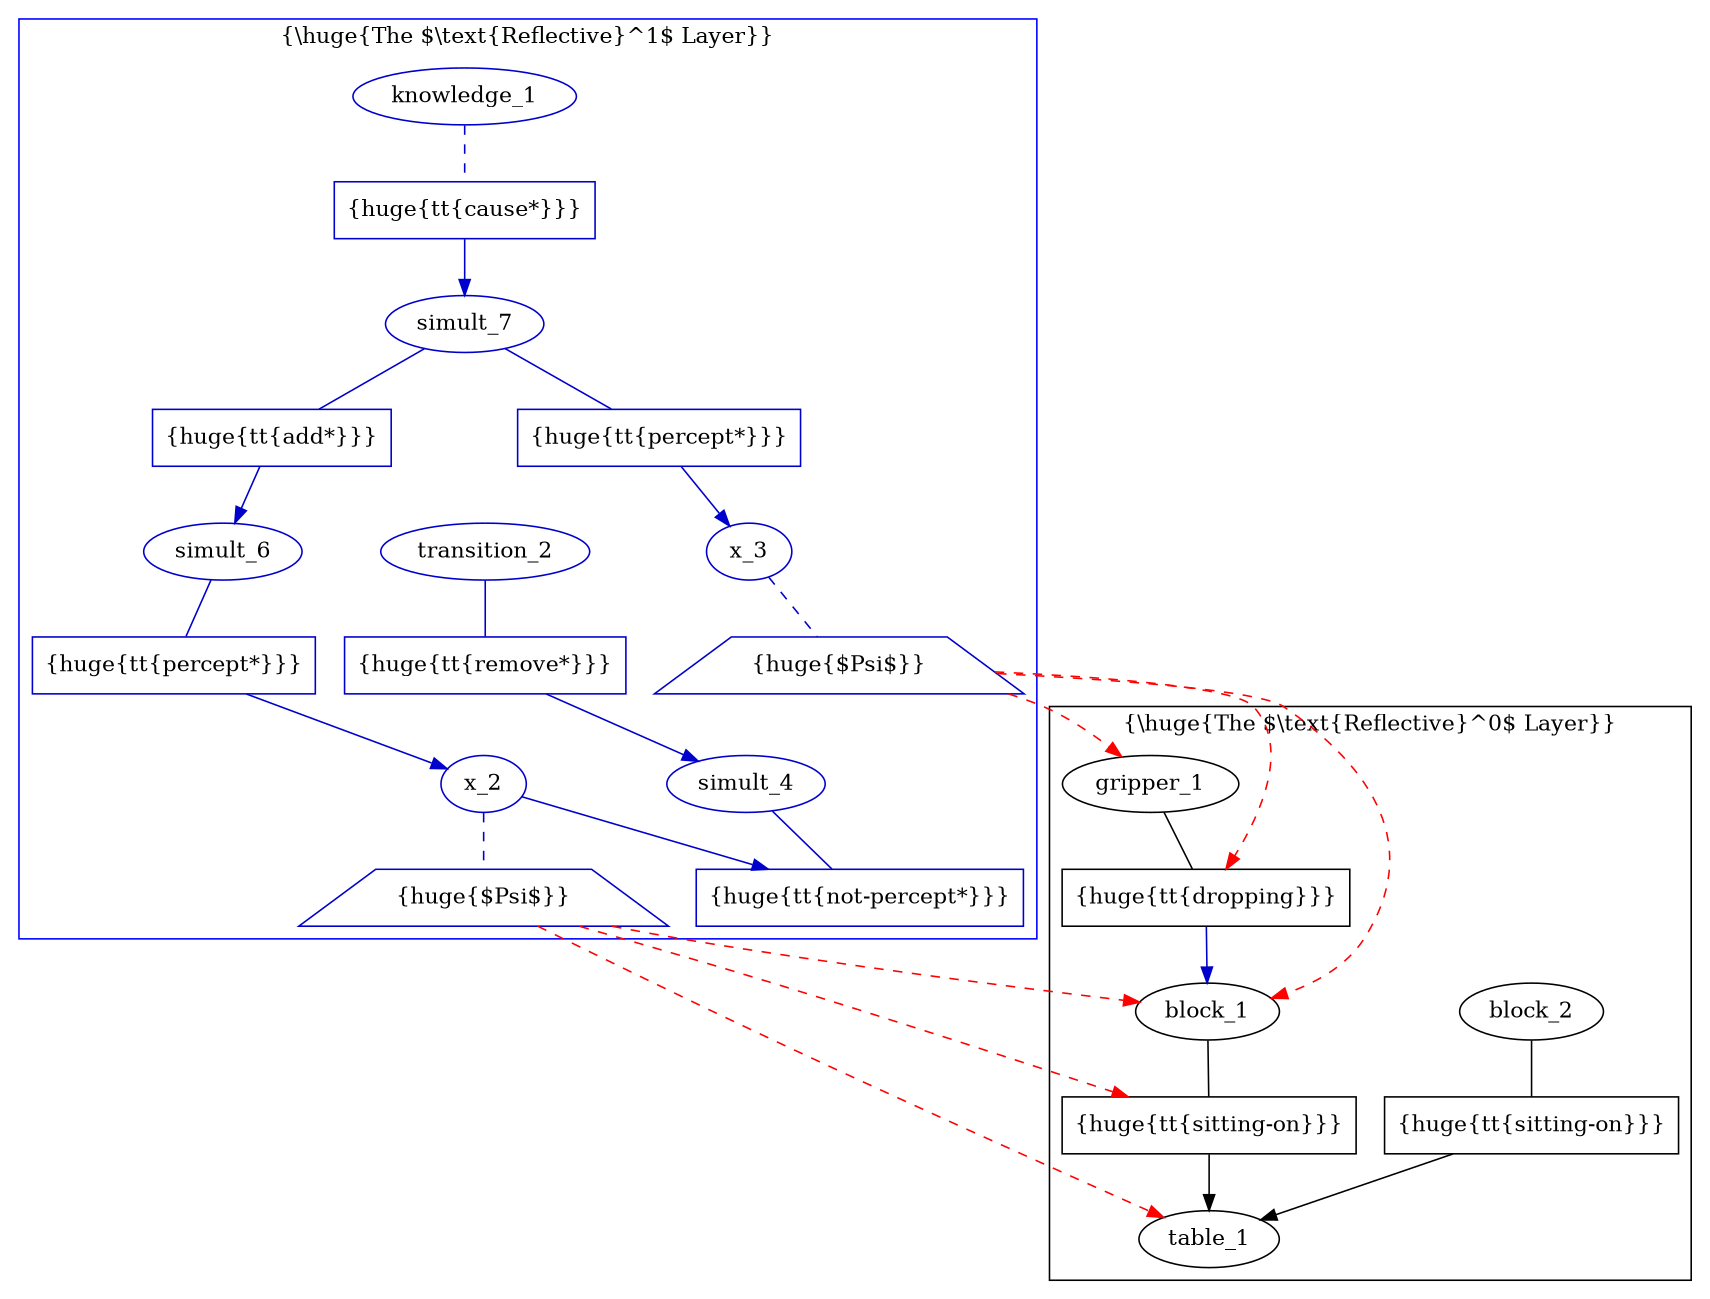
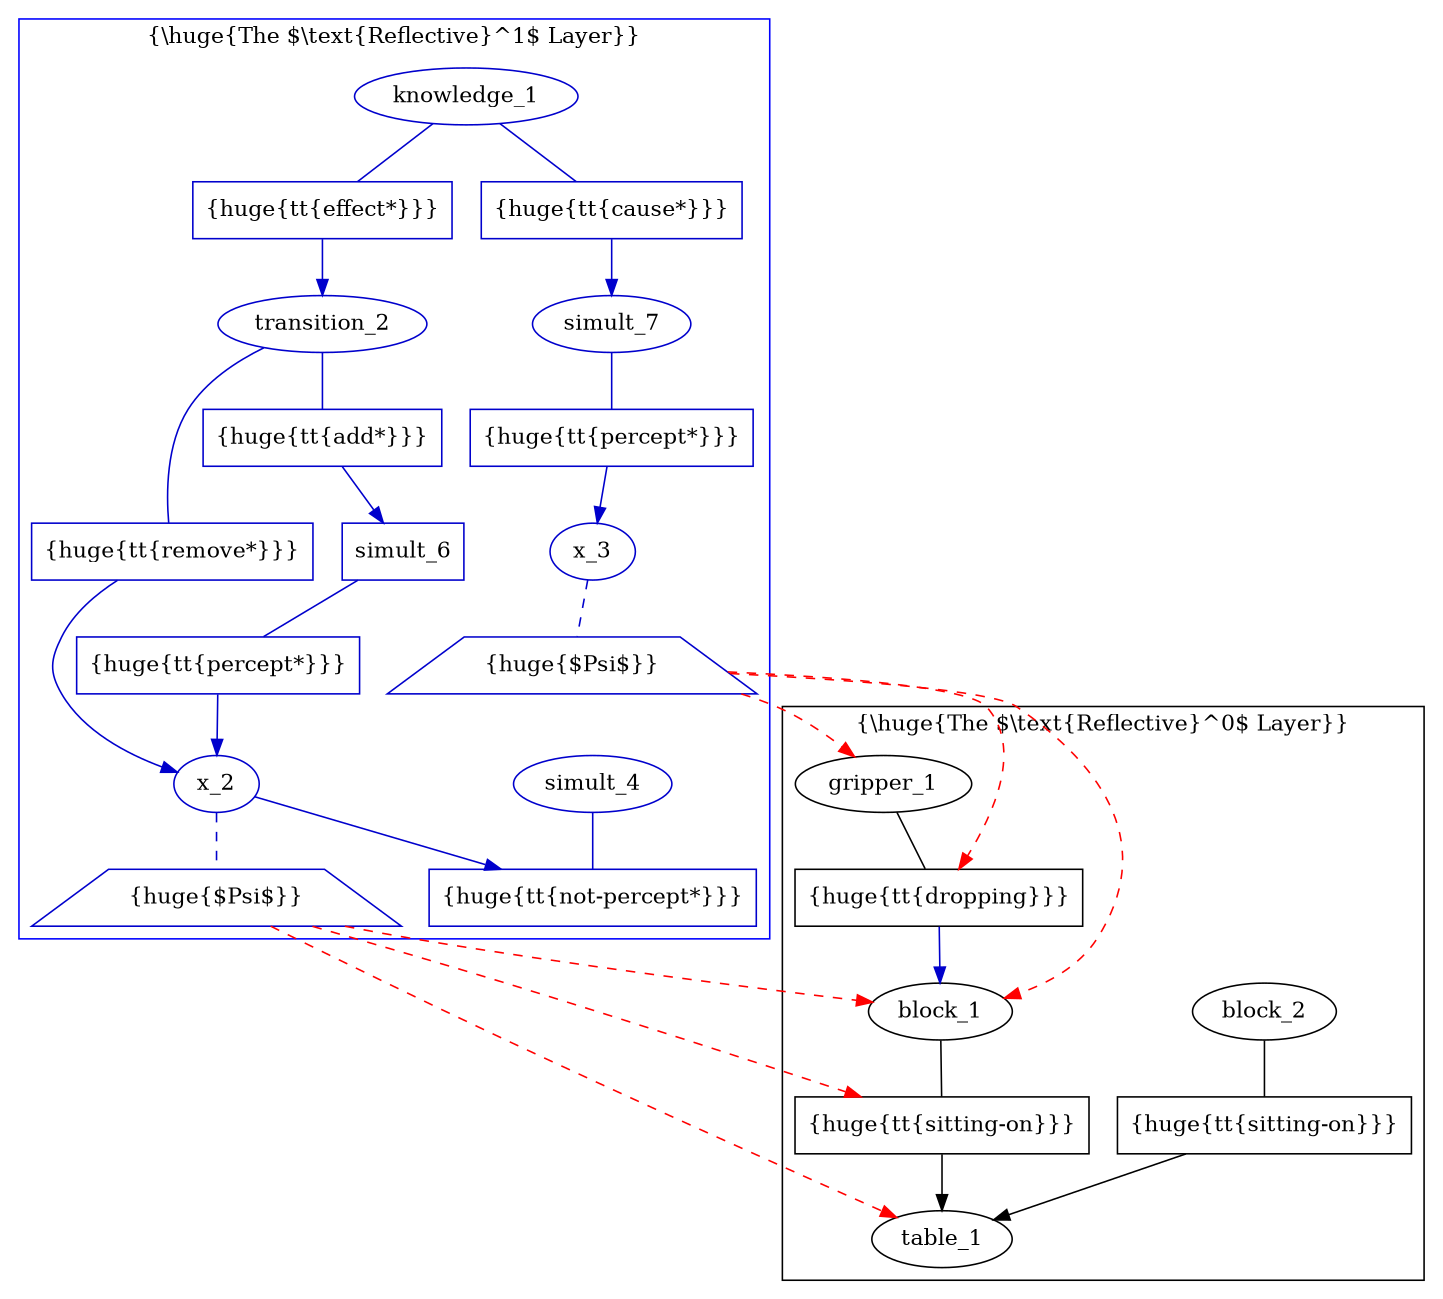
  digraph {
    node [color="#0000CC" fillcolor=white style=filled]
    edge [color="#0000CC"]
    gripper_1 [color="#000000" texlbl="{\huge{\tt{Gripper-1}}}"]
    n2 [color="#000000" label="{\huge{\tt{dropping}}}" shape=box]
    block_1 [color="#000000" texlbl="{\huge{\tt{Block-1}}}"]
    n4 [color="#000000" label="{\huge{\tt{sitting-on}}}" shape=box]
    block_2 [color="#000000" texlbl="{\huge{\tt{Block-2}}}"]
    n6 [color="#000000" label="{\huge{\tt{sitting-on}}}" shape=box]
    table_1 [color="#000000" texlbl="{\huge{\tt{Table-1}}}"]
    x_2 [texlbl="{\huge{\tt{x-1*}}}"]
    n9 [label="{\huge{$\Psi$}}" margin="0.11,0.055" nodesep=0.02 shape=trapezium]
    x_3 [texlbl="{\huge{\tt{x-3*}}}"]
    n11 [label="{\huge{$\Psi$}}" margin="0.11,0.055" nodesep=0.02 shape=trapezium]
    simult_4 [texlbl="{\huge{\tt{simult-3*}}}"]
    n13 [label="{\huge{\tt{not-percept*}}}" shape=box]
-   simult_6 [texlbl="{\huge{\tt{simult-5*}}}"]
+   simult_6 [texlbl="{\huge{\tt{simult-5*}}}" shape=box]
    n15 [label="{\huge{\tt{percept*}}}" shape=box]
    simult_7 [texlbl="{\huge{\tt{simult-7*}}}"]
    n17 [label="{\huge{\tt{percept*}}}" shape=box]
    transition_2 [texlbl="{\huge{\tt{transition-2*}}}"]
    n19 [label="{\huge{\tt{remove*}}}" shape=box]
    n20 [label="{\huge{\tt{add*}}}" shape=box]
    knowledge_1 [texlbl="{\huge{\tt{knowledge-1*}}}"]
+   n22 [label="{\huge{\tt{effect*}}}" shape=box]
    n23 [label="{\huge{\tt{cause*}}}" shape=box]
    subgraph cluster_1 {
      color=black
      label="{\\huge{The $\\text{Reflective}^0$ Layer}}"
      gripper_1
      n2
      block_1
      n4
      block_2
      n6
      table_1
    }
    subgraph cluster_2 {
      color=blue
      label="{\\huge{The $\\text{Reflective}^1$ Layer}}"
      x_2
      n9
      x_3
      n11
      simult_4
      n13
      simult_6
      n15
      simult_7
      n17
      transition_2
      n19
      n20
      knowledge_1
+     n22
      n23
    }
    gripper_1 -> n2 [arrowhead=none color="#000000"]
    n2 -> block_1 [style="-triangle 45"]
    block_1 -> n4 [arrowhead=none color="#000000"]
    n4 -> table_1 [color="#000000" style="-triangle 45"]
    block_2 -> n6 [arrowhead=none color="#000000"]
    n6 -> table_1 [color="#000000" style="-triangle 45"]
    x_2 -> n9 [arrowhead=none style=dashed]
    x_2 -> n13 [style="-triangle 45"]
    n9 -> block_1 [color=red style="-triangle 45,dashed"]
    n9 -> n4 [color=red style="-triangle 45,dashed"]
    n9 -> table_1 [color=red style="-triangle 45,dashed"]
    x_3 -> n11 [arrowhead=none style=dashed]
    n11 -> gripper_1 [color=red style="-triangle 45,dashed"]
    n11 -> n2 [color=red style="-triangle 45,dashed"]
    n11 -> block_1 [color=red style="-triangle 45,dashed"]
    simult_4 -> n13 [arrowhead=none]
    simult_6 -> n15 [arrowhead=none]
    n15 -> x_2 [style="-triangle 45"]
    simult_7 -> n17 [arrowhead=none]
    n17 -> x_3 [style="-triangle 45"]
    transition_2 -> n19 [arrowhead=none]
-   simult_7 -> n20 [arrowhead=none]
-   n19 -> simult_4 [style="-triangle 45"]
+   transition_2 -> n20 [arrowhead=none]
+   n19 -> x_2 [style="-triangle 45"]
    n20 -> simult_6 [style="-triangle 45"]
-   knowledge_1 -> n23 [arrowhead=none style=dashed]
+   knowledge_1 -> n22 [arrowhead=none]
+   knowledge_1 -> n23 [arrowhead=none]
+   n22 -> transition_2 [style="-triangle 45"]
    n23 -> simult_7 [style="-triangle 45"]
  }
